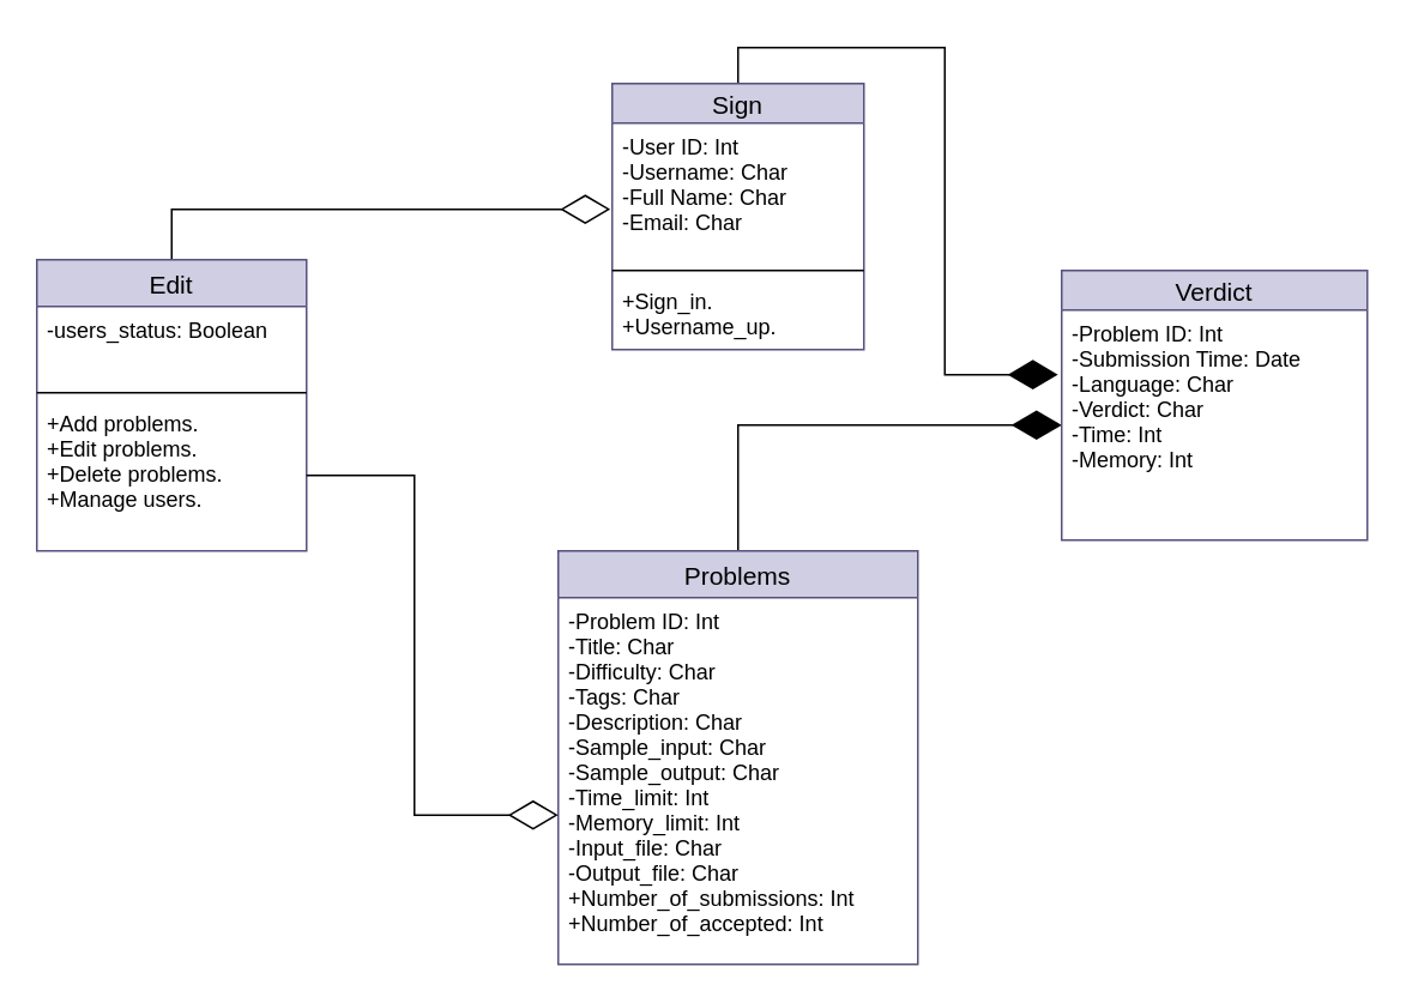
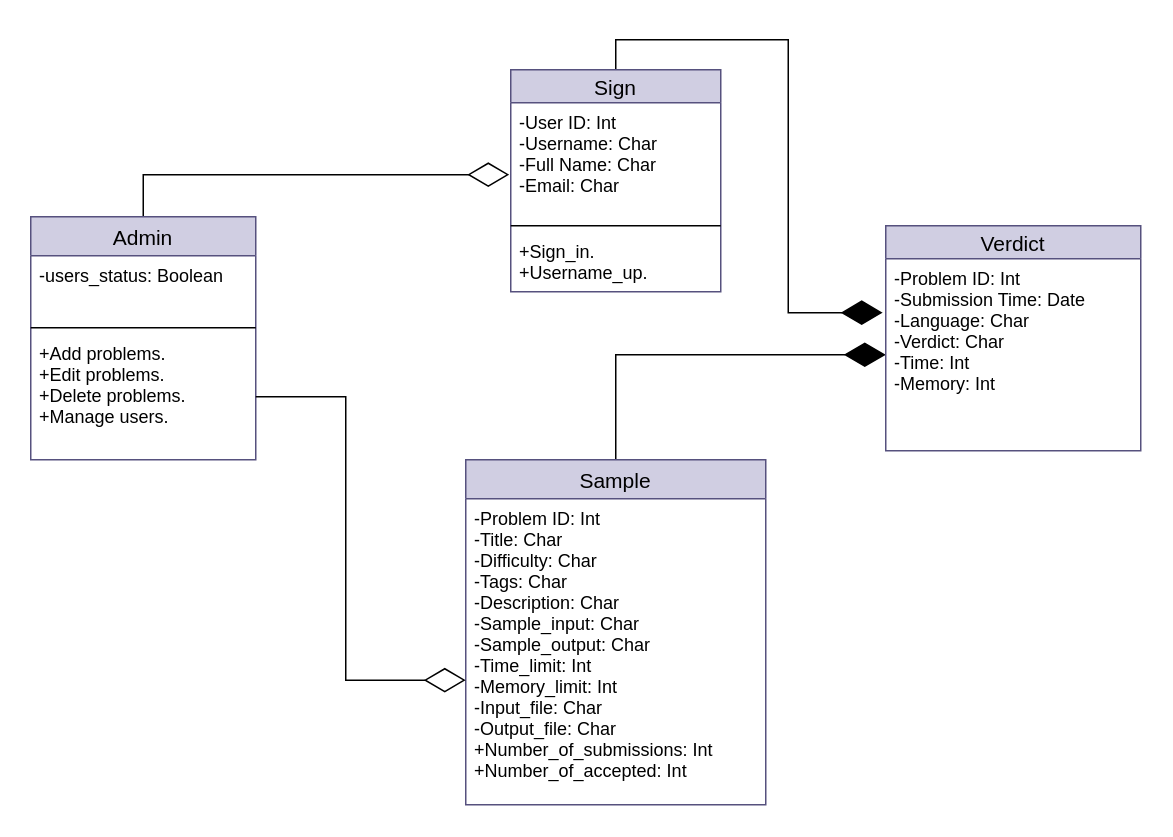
  <mxCell id="0" />
  <mxCell id="1" parent="0" />
  <mxCell id="2" style="edgeStyle=orthogonalEdgeStyle;rounded=0;orthogonalLoop=1;jettySize=auto;html=1;exitX=0.5;exitY=0;exitDx=0;exitDy=0;entryX=-0.012;entryY=0.281;entryDx=0;entryDy=0;entryPerimeter=0;endArrow=diamondThin;endFill=1;endSize=25;strokeColor=#000000;" edge="1" parent="1" source="3" target="11"><mxGeometry relative="1" as="geometry" /></mxCell>
  <mxCell id="3" value="Sign" style="swimlane;fontStyle=0;childLayout=stackLayout;horizontal=1;startSize=22;fillColor=#d0cee2;horizontalStack=0;resizeParent=1;resizeParentMax=0;resizeLast=0;collapsible=1;marginBottom=0;swimlaneFillColor=#ffffff;align=center;fontSize=14;shadow=0;strokeColor=#56517e;" parent="1" vertex="1"><mxGeometry x="340" y="20" width="140" height="148" as="geometry" /></mxCell>
  <mxCell id="4" value="-User ID: Int&#10;-Username: Char&#10;-Full Name: Char&#10;-Email: Char" style="text;strokeColor=none;fillColor=none;spacingLeft=4;spacingRight=4;overflow=hidden;rotatable=0;points=[[0,0.5],[1,0.5]];portConstraint=eastwest;fontSize=12;" parent="3" vertex="1"><mxGeometry y="22" width="140" height="78" as="geometry" /></mxCell>
  <mxCell id="5" value="" style="line;strokeWidth=1;fillColor=none;align=left;verticalAlign=middle;spacingTop=-1;spacingLeft=3;spacingRight=3;rotatable=0;labelPosition=right;points=[];portConstraint=eastwest;fontSize=12;" parent="3" vertex="1"><mxGeometry y="100" width="140" height="8" as="geometry" /></mxCell>
  <mxCell id="6" value="+Sign_in.&#10;+Username_up." style="text;strokeColor=none;fillColor=none;spacingLeft=4;spacingRight=4;overflow=hidden;rotatable=0;points=[[0,0.5],[1,0.5]];portConstraint=eastwest;fontSize=12;" parent="3" vertex="1"><mxGeometry y="108" width="140" height="40" as="geometry" /></mxCell>
  <mxCell id="7" style="edgeStyle=orthogonalEdgeStyle;rounded=0;orthogonalLoop=1;jettySize=auto;html=1;exitX=0.5;exitY=0;exitDx=0;exitDy=0;entryX=0;entryY=0.5;entryDx=0;entryDy=0;endArrow=diamondThin;endFill=1;endSize=25;strokeColor=#000000;" edge="1" parent="1" source="8" target="11"><mxGeometry relative="1" as="geometry" /></mxCell>
- <mxCell id="8" value="Problems" style="swimlane;fontStyle=0;childLayout=stackLayout;horizontal=1;startSize=26;fillColor=#d0cee2;horizontalStack=0;resizeParent=1;resizeParentMax=0;resizeLast=0;collapsible=1;marginBottom=0;swimlaneFillColor=#ffffff;align=center;fontSize=14;strokeColor=#56517e;" parent="1" vertex="1"><mxGeometry x="310" y="280" width="200" height="230" as="geometry" /></mxCell>
+ <mxCell id="8" value="Sample" style="swimlane;fontStyle=0;childLayout=stackLayout;horizontal=1;startSize=26;fillColor=#d0cee2;horizontalStack=0;resizeParent=1;resizeParentMax=0;resizeLast=0;collapsible=1;marginBottom=0;swimlaneFillColor=#ffffff;align=center;fontSize=14;strokeColor=#56517e;" parent="1" vertex="1"><mxGeometry x="310" y="280" width="200" height="230" as="geometry" /></mxCell>
  <mxCell id="9" value="-Problem ID: Int&#10;-Title: Char&#10;-Difficulty: Char&#10;-Tags: Char&#10;-Description: Char&#10;-Sample_input: Char&#10;-Sample_output: Char&#10;-Time_limit: Int&#10;-Memory_limit: Int&#10;-Input_file: Char&#10;-Output_file: Char&#10;+Number_of_submissions: Int&#10;+Number_of_accepted: Int" style="text;strokeColor=none;fillColor=none;spacingLeft=4;spacingRight=4;overflow=hidden;rotatable=0;points=[[0,0.5],[1,0.5]];portConstraint=eastwest;fontSize=12;" parent="8" vertex="1"><mxGeometry y="26" width="200" height="204" as="geometry" /></mxCell>
  <mxCell id="10" value="Verdict" style="swimlane;fontStyle=0;childLayout=stackLayout;horizontal=1;startSize=22;fillColor=#d0cee2;horizontalStack=0;resizeParent=1;resizeParentMax=0;resizeLast=0;collapsible=1;marginBottom=0;swimlaneFillColor=#ffffff;align=center;fontSize=14;shadow=0;strokeColor=#56517e;" parent="1" vertex="1"><mxGeometry x="590" y="124" width="170" height="150" as="geometry" /></mxCell>
  <mxCell id="11" value="-Problem ID: Int&#10;-Submission Time: Date&#10;-Language: Char&#10;-Verdict: Char&#10;-Time: Int&#10;-Memory: Int " style="text;strokeColor=none;fillColor=none;spacingLeft=4;spacingRight=4;overflow=hidden;rotatable=0;points=[[0,0.5],[1,0.5]];portConstraint=eastwest;fontSize=12;" parent="10" vertex="1"><mxGeometry y="22" width="170" height="128" as="geometry" /></mxCell>
  <mxCell id="12" style="edgeStyle=orthogonalEdgeStyle;rounded=0;orthogonalLoop=1;jettySize=auto;html=1;exitX=0.5;exitY=0;exitDx=0;exitDy=0;endArrow=diamondThin;endFill=0;endSize=25;strokeColor=#000000;entryX=-0.007;entryY=0.615;entryDx=0;entryDy=0;entryPerimeter=0;" edge="1" parent="1" source="13" target="4"><mxGeometry relative="1" as="geometry"><mxPoint x="310" y="90" as="targetPoint" /><Array as="points"><mxPoint x="95" y="90" /></Array></mxGeometry></mxCell>
- <mxCell id="13" value="Edit" style="swimlane;fontStyle=0;childLayout=stackLayout;horizontal=1;startSize=26;fillColor=#d0cee2;horizontalStack=0;resizeParent=1;resizeParentMax=0;resizeLast=0;collapsible=1;marginBottom=0;swimlaneFillColor=#ffffff;align=center;fontSize=14;shadow=0;strokeColor=#56517e;" parent="1" vertex="1"><mxGeometry x="20" y="118" width="150" height="162" as="geometry" /></mxCell>
+ <mxCell id="13" value="Admin" style="swimlane;fontStyle=0;childLayout=stackLayout;horizontal=1;startSize=26;fillColor=#d0cee2;horizontalStack=0;resizeParent=1;resizeParentMax=0;resizeLast=0;collapsible=1;marginBottom=0;swimlaneFillColor=#ffffff;align=center;fontSize=14;shadow=0;strokeColor=#56517e;" parent="1" vertex="1"><mxGeometry x="20" y="118" width="150" height="162" as="geometry" /></mxCell>
  <mxCell id="14" value="-users_status: Boolean" style="text;strokeColor=none;fillColor=none;spacingLeft=4;spacingRight=4;overflow=hidden;rotatable=0;points=[[0,0.5],[1,0.5]];portConstraint=eastwest;fontSize=12;" parent="13" vertex="1"><mxGeometry y="26" width="150" height="44" as="geometry" /></mxCell>
  <mxCell id="15" value="" style="line;strokeWidth=1;fillColor=none;align=left;verticalAlign=middle;spacingTop=-1;spacingLeft=3;spacingRight=3;rotatable=0;labelPosition=right;points=[];portConstraint=eastwest;fontSize=12;shadow=0;startSize=22;" parent="13" vertex="1"><mxGeometry y="70" width="150" height="8" as="geometry" /></mxCell>
  <mxCell id="16" value="+Add problems.&#10;+Edit problems.&#10;+Delete problems.&#10;+Manage users." style="text;strokeColor=none;fillColor=none;spacingLeft=4;spacingRight=4;overflow=hidden;rotatable=0;points=[[0,0.5],[1,0.5]];portConstraint=eastwest;fontSize=12;" parent="13" vertex="1"><mxGeometry y="78" width="150" height="84" as="geometry" /></mxCell>
  <mxCell id="17" style="edgeStyle=orthogonalEdgeStyle;rounded=0;orthogonalLoop=1;jettySize=auto;html=1;exitX=1;exitY=0.5;exitDx=0;exitDy=0;entryX=0;entryY=0.593;entryDx=0;entryDy=0;entryPerimeter=0;endArrow=diamondThin;endFill=0;endSize=25;strokeColor=#000000;" edge="1" parent="1" source="16" target="9"><mxGeometry relative="1" as="geometry" /></mxCell>
